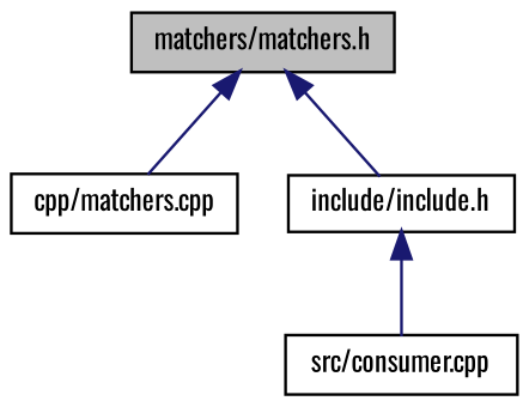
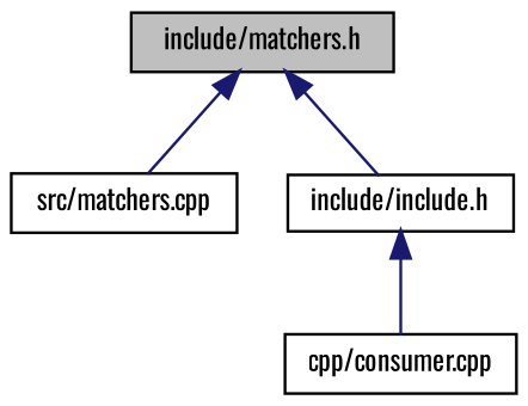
  digraph {
    fontname=Oswald
    node [color=black fillcolor=white fontname=Oswald fontsize=10 shape=record style=filled]
    edge [color=midnightblue dir=back fontname=Oswald fontsize=10 labelfontname=Helvetica labelfontsize=10 style=solid]
-   n1 [fillcolor=grey75 fontcolor=black height=0.2 label="matchers/matchers.h" width=0.4]
-   n2 [height=0.2 label="cpp/matchers.cpp" width=0.4]
+   n1 [fillcolor=grey75 fontcolor=black height=0.2 label="include/matchers.h" width=0.4]
+   n2 [height=0.2 label="src/matchers.cpp" width=0.4]
    n3 [height=0.2 label="include/include.h" width=0.4]
-   n4 [height=0.2 label="src/consumer.cpp" width=0.4]
+   n4 [height=0.2 label="cpp/consumer.cpp" width=0.4]
    n1 -> n2
    n1 -> n3
    n3 -> n4
  }
